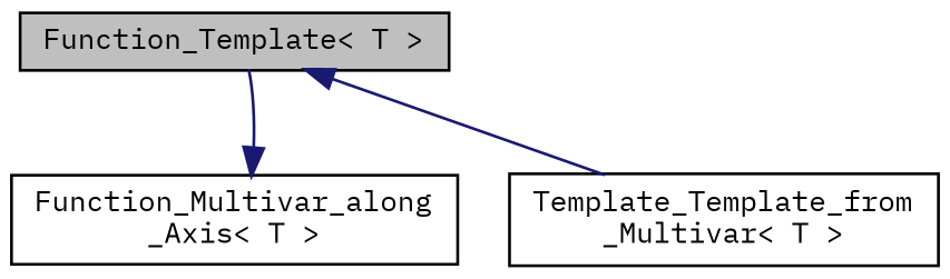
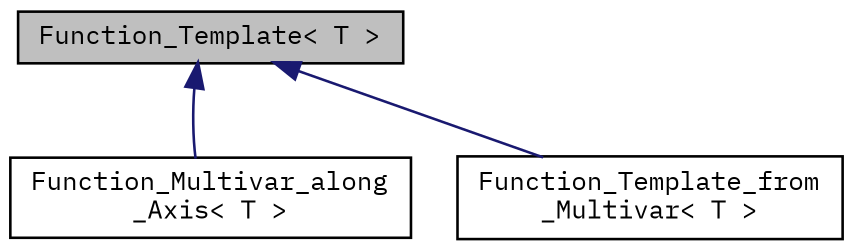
  digraph {
    fontname="IBM Plex Mono"
    node [color=black fillcolor=white fontname="IBM Plex Mono" fontsize=10 shape=record style=filled]
    edge [color=midnightblue dir=back fontname="IBM Plex Mono" fontsize=10 labelfontname=Helvetica labelfontsize=10 style=solid]
    n1 [fillcolor=grey75 fontcolor=black height=0.2 label="Function_Template\< T \>" width=0.4]
    n2 [height=0.2 label="Function_Multivar_along\l_Axis\< T \>" width=0.4]
-   n3 [height=0.2 label="Template_Template_from\l_Multivar\< T \>" width=0.4]
-   n2 -> n1
+   n3 [height=0.2 label="Function_Template_from\l_Multivar\< T \>" width=0.4]
+   n1 -> n2
    n1 -> n3
  }
